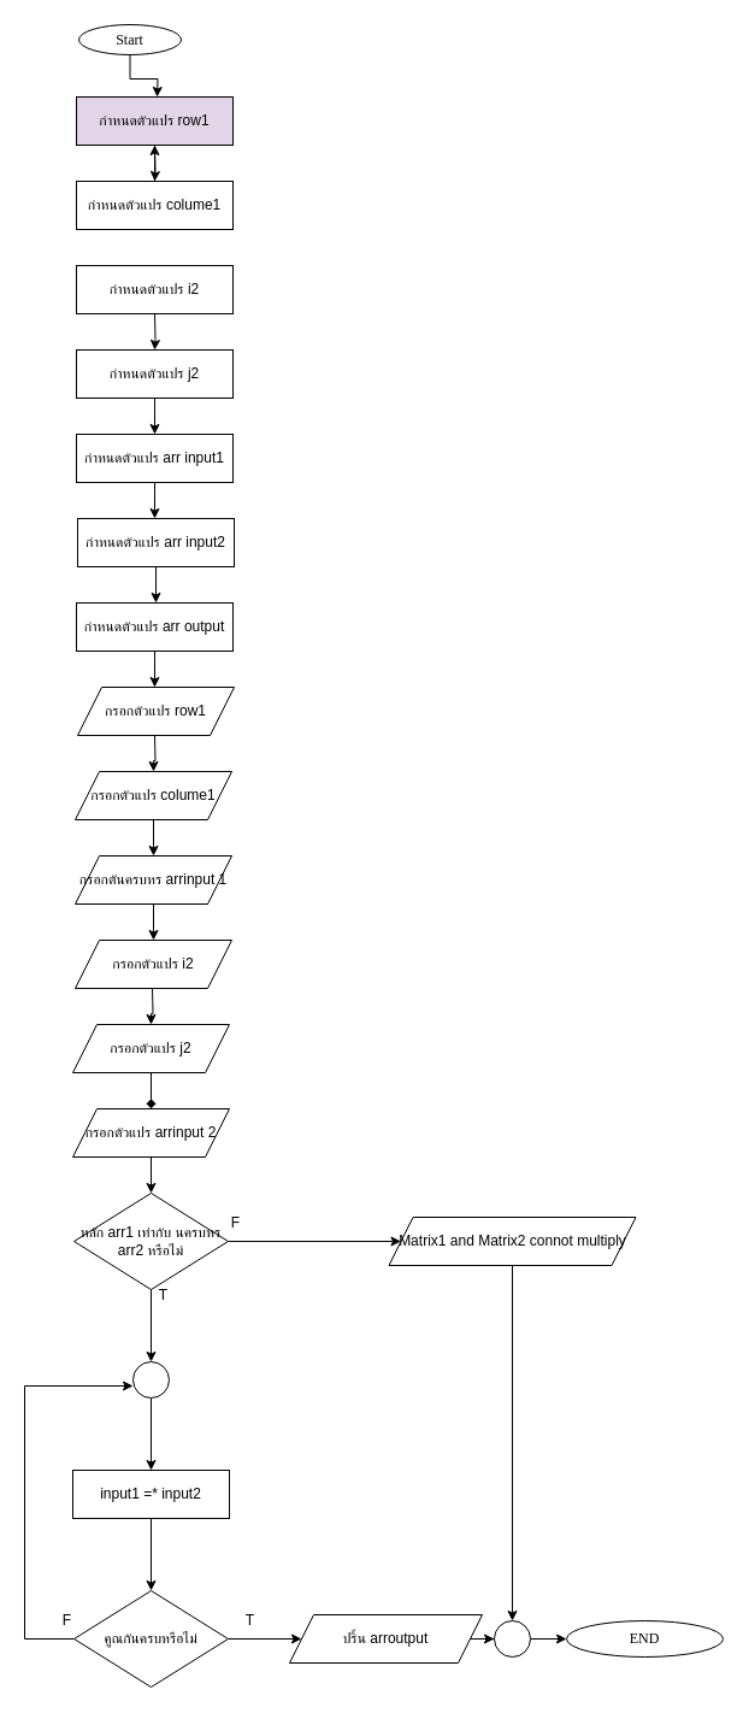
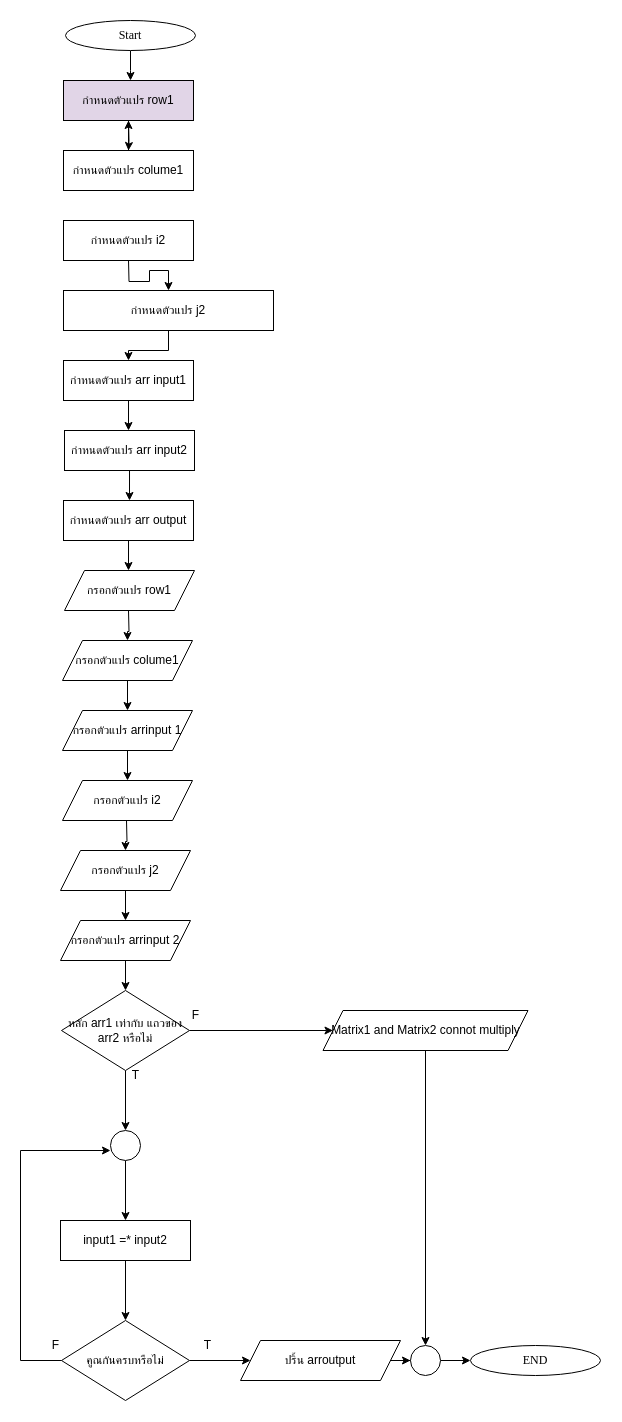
  <mxCell id="0" />
  <mxCell id="1" parent="0" />
  <mxCell id="2" value="" style="edgeStyle=orthogonalEdgeStyle;rounded=0;orthogonalLoop=1;jettySize=auto;html=1;" edge="1" parent="1" source="3"><mxGeometry relative="1" as="geometry"><mxPoint x="130.034" y="80" as="targetPoint" /></mxGeometry></mxCell>
- <mxCell id="3" value="&lt;font data-font-src=&quot;https://fonts.googleapis.com/css?family=Sarabun&quot; face=&quot;Sarabun&quot;&gt;Start&lt;/font&gt;" style="ellipse;whiteSpace=wrap;html=1;" vertex="1" parent="1"><mxGeometry x="65" y="20" width="85" height="25" as="geometry" /></mxCell>
+ <mxCell id="3" value="&lt;font data-font-src=&quot;https://fonts.googleapis.com/css?family=Sarabun&quot; face=&quot;Sarabun&quot;&gt;Start&lt;/font&gt;" style="ellipse;whiteSpace=wrap;html=1;" vertex="1" parent="1"><mxGeometry x="65" y="20" width="130" height="30" as="geometry" /></mxCell>
  <mxCell id="4" value="" style="edgeStyle=orthogonalEdgeStyle;rounded=0;orthogonalLoop=1;jettySize=auto;html=1;" edge="1" parent="1"><mxGeometry relative="1" as="geometry"><mxPoint x="128.034" y="400" as="sourcePoint" /><mxPoint x="128" y="430" as="targetPoint" /></mxGeometry></mxCell>
  <mxCell id="5" value="กำหนดตัวแปร arr input1" style="rounded=0;whiteSpace=wrap;html=1;" vertex="1" parent="1"><mxGeometry x="63" y="360" width="130" height="40" as="geometry" /></mxCell>
  <mxCell id="6" value="" style="edgeStyle=orthogonalEdgeStyle;rounded=0;orthogonalLoop=1;jettySize=auto;html=1;" edge="1" parent="1"><mxGeometry relative="1" as="geometry"><mxPoint x="129.034" y="470" as="sourcePoint" /><mxPoint x="129" y="500" as="targetPoint" /></mxGeometry></mxCell>
  <mxCell id="7" value="" style="edgeStyle=orthogonalEdgeStyle;rounded=0;orthogonalLoop=1;jettySize=auto;html=1;" edge="1" parent="1" target="18"><mxGeometry relative="1" as="geometry"><mxPoint x="128" y="610" as="sourcePoint" /></mxGeometry></mxCell>
  <mxCell id="8" value="กำหนดตัวแปร arr input2" style="rounded=0;whiteSpace=wrap;html=1;" vertex="1" parent="1"><mxGeometry x="64" y="430" width="130" height="40" as="geometry" /></mxCell>
  <mxCell id="9" value="" style="edgeStyle=orthogonalEdgeStyle;rounded=0;orthogonalLoop=1;jettySize=auto;html=1;" edge="1" parent="1" target="11"><mxGeometry relative="1" as="geometry"><mxPoint x="128.034" y="120" as="sourcePoint" /></mxGeometry></mxCell>
  <mxCell id="10" value="" style="edgeStyle=orthogonalEdgeStyle;rounded=0;orthogonalLoop=1;jettySize=auto;html=1;" edge="1" parent="1" source="11" target="12"><mxGeometry relative="1" as="geometry" /></mxCell>
  <mxCell id="11" value="กำหนดตัวแปร colume1" style="rounded=0;whiteSpace=wrap;html=1;" vertex="1" parent="1"><mxGeometry x="63" y="150" width="130" height="40" as="geometry" /></mxCell>
  <mxCell id="12" value="กำหนดตัวแปร row1" style="rounded=0;whiteSpace=wrap;html=1;fillColor=#e1d5e7;" vertex="1" parent="1"><mxGeometry x="63" y="80" width="130" height="40" as="geometry" /></mxCell>
  <mxCell id="13" value="" style="edgeStyle=orthogonalEdgeStyle;rounded=0;orthogonalLoop=1;jettySize=auto;html=1;" edge="1" parent="1" target="15"><mxGeometry relative="1" as="geometry"><mxPoint x="128.034" y="260" as="sourcePoint" /></mxGeometry></mxCell>
  <mxCell id="14" value="" style="edgeStyle=orthogonalEdgeStyle;rounded=0;orthogonalLoop=1;jettySize=auto;html=1;" edge="1" parent="1" source="15" target="5"><mxGeometry relative="1" as="geometry" /></mxCell>
- <mxCell id="15" value="กำหนดตัวแปร j2" style="rounded=0;whiteSpace=wrap;html=1;" vertex="1" parent="1"><mxGeometry x="63" y="290" width="130" height="40" as="geometry" /></mxCell>
+ <mxCell id="15" value="กำหนดตัวแปร j2" style="rounded=0;whiteSpace=wrap;html=1;" vertex="1" parent="1"><mxGeometry x="63" y="290" width="210" height="40" as="geometry" /></mxCell>
  <mxCell id="16" value="กำหนดตัวแปร i2" style="rounded=0;whiteSpace=wrap;html=1;" vertex="1" parent="1"><mxGeometry x="63" y="220" width="130" height="40" as="geometry" /></mxCell>
  <mxCell id="17" value="" style="edgeStyle=orthogonalEdgeStyle;rounded=0;orthogonalLoop=1;jettySize=auto;html=1;" edge="1" parent="1" source="18" target="21"><mxGeometry relative="1" as="geometry" /></mxCell>
  <mxCell id="18" value="กรอกตัวแปร colume1" style="rounded=0;whiteSpace=wrap;html=1;shape=parallelogram;perimeter=parallelogramPerimeter;fixedSize=1;" vertex="1" parent="1"><mxGeometry x="62" y="640" width="130" height="40" as="geometry" /></mxCell>
  <mxCell id="19" value="กรอกตัวแปร row1" style="rounded=0;whiteSpace=wrap;html=1;shape=parallelogram;perimeter=parallelogramPerimeter;fixedSize=1;" vertex="1" parent="1"><mxGeometry x="64" y="570" width="130" height="40" as="geometry" /></mxCell>
  <mxCell id="20" value="" style="edgeStyle=orthogonalEdgeStyle;rounded=0;orthogonalLoop=1;jettySize=auto;html=1;" edge="1" parent="1" source="21" target="25"><mxGeometry relative="1" as="geometry" /></mxCell>
- <mxCell id="21" value="กรอกตันครบหร arrinput 1" style="rounded=0;whiteSpace=wrap;html=1;shape=parallelogram;perimeter=parallelogramPerimeter;fixedSize=1;" vertex="1" parent="1"><mxGeometry x="62" y="710" width="130" height="40" as="geometry" /></mxCell>
+ <mxCell id="21" value="กรอกตัวแปร arrinput 1" style="rounded=0;whiteSpace=wrap;html=1;shape=parallelogram;perimeter=parallelogramPerimeter;fixedSize=1;" vertex="1" parent="1"><mxGeometry x="62" y="710" width="130" height="40" as="geometry" /></mxCell>
  <mxCell id="22" value="" style="edgeStyle=orthogonalEdgeStyle;rounded=0;orthogonalLoop=1;jettySize=auto;html=1;" edge="1" parent="1" target="24"><mxGeometry relative="1" as="geometry"><mxPoint x="126" y="820" as="sourcePoint" /></mxGeometry></mxCell>
- <mxCell id="23" value="" style="edgeStyle=orthogonalEdgeStyle;rounded=0;orthogonalLoop=1;jettySize=auto;html=1;endArrow=diamond;" edge="1" parent="1" source="24" target="27"><mxGeometry relative="1" as="geometry" /></mxCell>
+ <mxCell id="23" value="" style="edgeStyle=orthogonalEdgeStyle;rounded=0;orthogonalLoop=1;jettySize=auto;html=1;" edge="1" parent="1" source="24" target="27"><mxGeometry relative="1" as="geometry" /></mxCell>
  <mxCell id="24" value="กรอกตัวแปร j2" style="rounded=0;whiteSpace=wrap;html=1;shape=parallelogram;perimeter=parallelogramPerimeter;fixedSize=1;" vertex="1" parent="1"><mxGeometry x="60" y="850" width="130" height="40" as="geometry" /></mxCell>
  <mxCell id="25" value="กรอกตัวแปร i2" style="rounded=0;whiteSpace=wrap;html=1;shape=parallelogram;perimeter=parallelogramPerimeter;fixedSize=1;" vertex="1" parent="1"><mxGeometry x="62" y="780" width="130" height="40" as="geometry" /></mxCell>
  <mxCell id="26" value="" style="edgeStyle=orthogonalEdgeStyle;rounded=0;orthogonalLoop=1;jettySize=auto;html=1;" edge="1" parent="1" source="27" target="30"><mxGeometry relative="1" as="geometry" /></mxCell>
  <mxCell id="27" value="กรอกตัวแปร arrinput 2" style="rounded=0;whiteSpace=wrap;html=1;shape=parallelogram;perimeter=parallelogramPerimeter;fixedSize=1;" vertex="1" parent="1"><mxGeometry x="60" y="920" width="130" height="40" as="geometry" /></mxCell>
  <mxCell id="28" value="" style="edgeStyle=orthogonalEdgeStyle;rounded=0;orthogonalLoop=1;jettySize=auto;html=1;" edge="1" parent="1" source="30" target="36"><mxGeometry relative="1" as="geometry" /></mxCell>
  <mxCell id="29" style="edgeStyle=orthogonalEdgeStyle;rounded=0;orthogonalLoop=1;jettySize=auto;html=1;entryX=0;entryY=0.5;entryDx=0;entryDy=0;" edge="1" parent="1" source="30" target="42"><mxGeometry relative="1" as="geometry" /></mxCell>
- <mxCell id="30" value="หลัก arr1 เท่ากับ นครบหร arr2 หรือไม่" style="rhombus;whiteSpace=wrap;html=1;" vertex="1" parent="1"><mxGeometry x="61" y="990" width="128" height="80" as="geometry" /></mxCell>
+ <mxCell id="30" value="หลัก arr1 เท่ากับ แถวของ arr2 หรือไม่" style="rhombus;whiteSpace=wrap;html=1;" vertex="1" parent="1"><mxGeometry x="61" y="990" width="128" height="80" as="geometry" /></mxCell>
  <mxCell id="31" value="" style="edgeStyle=orthogonalEdgeStyle;rounded=0;orthogonalLoop=1;jettySize=auto;html=1;" edge="1" parent="1" source="32" target="34"><mxGeometry relative="1" as="geometry" /></mxCell>
  <mxCell id="32" value="input1 =* input2" style="rounded=0;whiteSpace=wrap;html=1;" vertex="1" parent="1"><mxGeometry x="60" y="1220" width="130" height="40" as="geometry" /></mxCell>
  <mxCell id="33" value="" style="edgeStyle=orthogonalEdgeStyle;rounded=0;orthogonalLoop=1;jettySize=auto;html=1;" edge="1" parent="1" source="34" target="39"><mxGeometry relative="1" as="geometry" /></mxCell>
  <mxCell id="34" value="คูณกันครบหรือไม่" style="rhombus;whiteSpace=wrap;html=1;" vertex="1" parent="1"><mxGeometry x="61" y="1320" width="128" height="80" as="geometry" /></mxCell>
  <mxCell id="35" value="" style="edgeStyle=orthogonalEdgeStyle;rounded=0;orthogonalLoop=1;jettySize=auto;html=1;" edge="1" parent="1" source="36" target="32"><mxGeometry relative="1" as="geometry" /></mxCell>
  <mxCell id="36" value="" style="ellipse;whiteSpace=wrap;html=1;aspect=fixed;" vertex="1" parent="1"><mxGeometry x="110" y="1130" width="30" height="30" as="geometry" /></mxCell>
  <mxCell id="37" style="edgeStyle=orthogonalEdgeStyle;rounded=0;orthogonalLoop=1;jettySize=auto;html=1;entryX=0;entryY=0.667;entryDx=0;entryDy=0;entryPerimeter=0;" edge="1" parent="1" source="34" target="36"><mxGeometry relative="1" as="geometry"><Array as="points"><mxPoint x="20" y="1360" /><mxPoint x="20" y="1150" /></Array></mxGeometry></mxCell>
  <mxCell id="38" value="" style="edgeStyle=orthogonalEdgeStyle;rounded=0;orthogonalLoop=1;jettySize=auto;html=1;" edge="1" parent="1" source="39" target="44"><mxGeometry relative="1" as="geometry" /></mxCell>
  <mxCell id="39" value="ปริ้น arroutput" style="rounded=0;whiteSpace=wrap;html=1;shape=parallelogram;perimeter=parallelogramPerimeter;fixedSize=1;" vertex="1" parent="1"><mxGeometry x="240" y="1340" width="160" height="40" as="geometry" /></mxCell>
  <mxCell id="40" value="&lt;font face=&quot;Sarabun&quot;&gt;END&lt;/font&gt;" style="ellipse;whiteSpace=wrap;html=1;" vertex="1" parent="1"><mxGeometry x="470" y="1345" width="130" height="30" as="geometry" /></mxCell>
  <mxCell id="41" style="edgeStyle=orthogonalEdgeStyle;rounded=0;orthogonalLoop=1;jettySize=auto;html=1;entryX=0.5;entryY=0;entryDx=0;entryDy=0;" edge="1" parent="1" source="42" target="44"><mxGeometry relative="1" as="geometry" /></mxCell>
  <mxCell id="42" value="Matrix1 and Matrix2 connot multiply" style="rounded=0;whiteSpace=wrap;html=1;shape=parallelogram;perimeter=parallelogramPerimeter;fixedSize=1;" vertex="1" parent="1"><mxGeometry x="322.5" y="1010" width="205" height="40" as="geometry" /></mxCell>
  <mxCell id="43" value="" style="edgeStyle=orthogonalEdgeStyle;rounded=0;orthogonalLoop=1;jettySize=auto;html=1;" edge="1" parent="1" source="44" target="40"><mxGeometry relative="1" as="geometry" /></mxCell>
  <mxCell id="44" value="" style="ellipse;whiteSpace=wrap;html=1;aspect=fixed;" vertex="1" parent="1"><mxGeometry x="410" y="1345" width="30" height="30" as="geometry" /></mxCell>
  <mxCell id="45" value="T" style="text;html=1;align=center;verticalAlign=middle;resizable=0;points=[];autosize=1;strokeColor=none;fillColor=none;" vertex="1" parent="1"><mxGeometry x="120" width="30" height="30" as="geometry" y="1060" /></mxCell>
  <mxCell id="46" value="F" style="text;html=1;align=center;verticalAlign=middle;resizable=0;points=[];autosize=1;strokeColor=none;fillColor=none;" vertex="1" parent="1"><mxGeometry x="180" y="1000" width="30" height="30" as="geometry" /></mxCell>
  <mxCell id="47" value="T" style="text;html=1;align=center;verticalAlign=middle;resizable=0;points=[];autosize=1;strokeColor=none;fillColor=none;" vertex="1" parent="1"><mxGeometry x="192" y="1330" width="30" height="30" as="geometry" /></mxCell>
  <mxCell id="48" value="F" style="text;html=1;align=center;verticalAlign=middle;resizable=0;points=[];autosize=1;strokeColor=none;fillColor=none;" vertex="1" parent="1"><mxGeometry x="40" y="1330" width="30" height="30" as="geometry" /></mxCell>
  <mxCell id="49" value="" style="edgeStyle=orthogonalEdgeStyle;rounded=0;orthogonalLoop=1;jettySize=auto;html=1;" edge="1" parent="1"><mxGeometry relative="1" as="geometry"><mxPoint x="128.034" y="540" as="sourcePoint" /><mxPoint x="128" y="570" as="targetPoint" /></mxGeometry></mxCell>
  <mxCell id="50" value="กำหนดตัวแปร arr output" style="rounded=0;whiteSpace=wrap;html=1;" vertex="1" parent="1"><mxGeometry x="63" y="500" width="130" height="40" as="geometry" /></mxCell>
